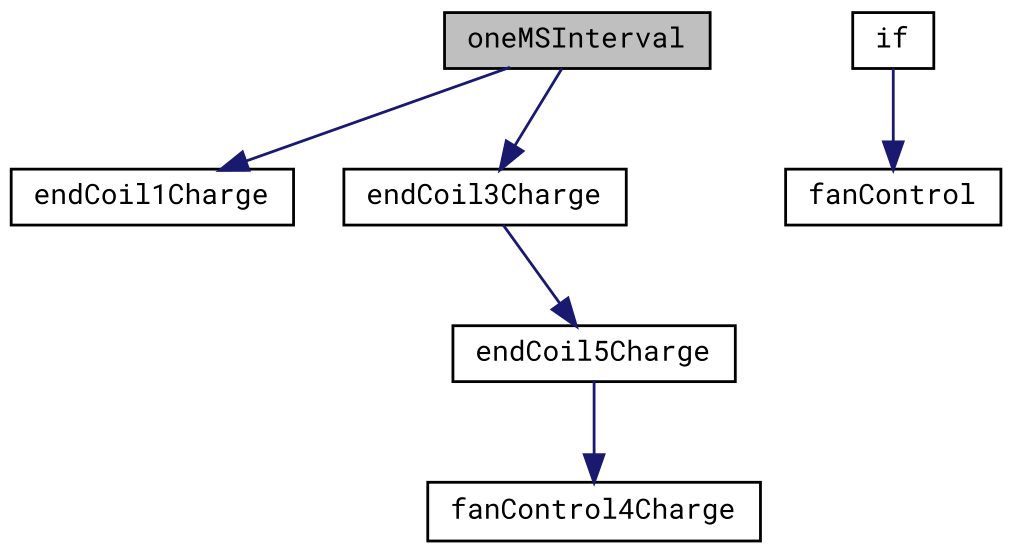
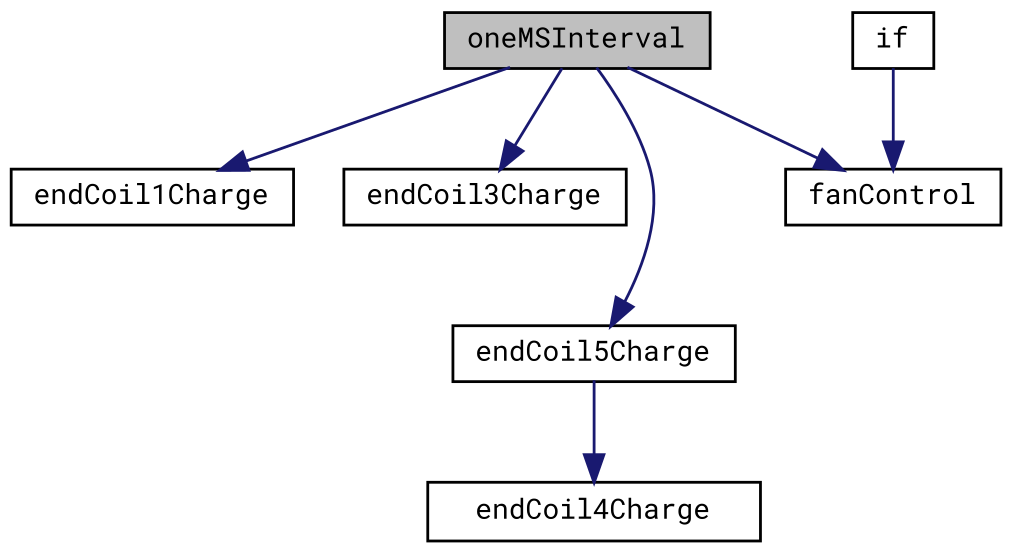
  digraph {
    fontname="Roboto Mono"
    rankdir=TB
    node [color=black fillcolor=white fontname="Roboto Mono" fontsize=10 shape=record style=filled]
    edge [color=midnightblue fontname="Roboto Mono" fontsize=10 labelfontname=Helvetica labelfontsize=10 style=solid]
    n1 [fillcolor=grey75 fontcolor=black height=0.2 label=oneMSInterval width=0.4]
    n2 [height=0.2 label=endCoil1Charge width=0.4]
    n3 [height=0.2 label=endCoil3Charge width=0.4]
    n4 [height=0.2 label=endCoil5Charge width=0.4]
    n5 [height=0.2 label=fanControl width=0.4]
-   n6 [height=0.2 label=fanControl4Charge width=0.4]
+   n6 [height=0.2 label=endCoil4Charge width=0.4]
    n7 [height=0.2 label=if width=0.4]
    n1 -> n2
    n1 -> n3
-   n3 -> n4
+   n1 -> n4
+   n1 -> n5
    n4 -> n6
    n7 -> n5
  }
